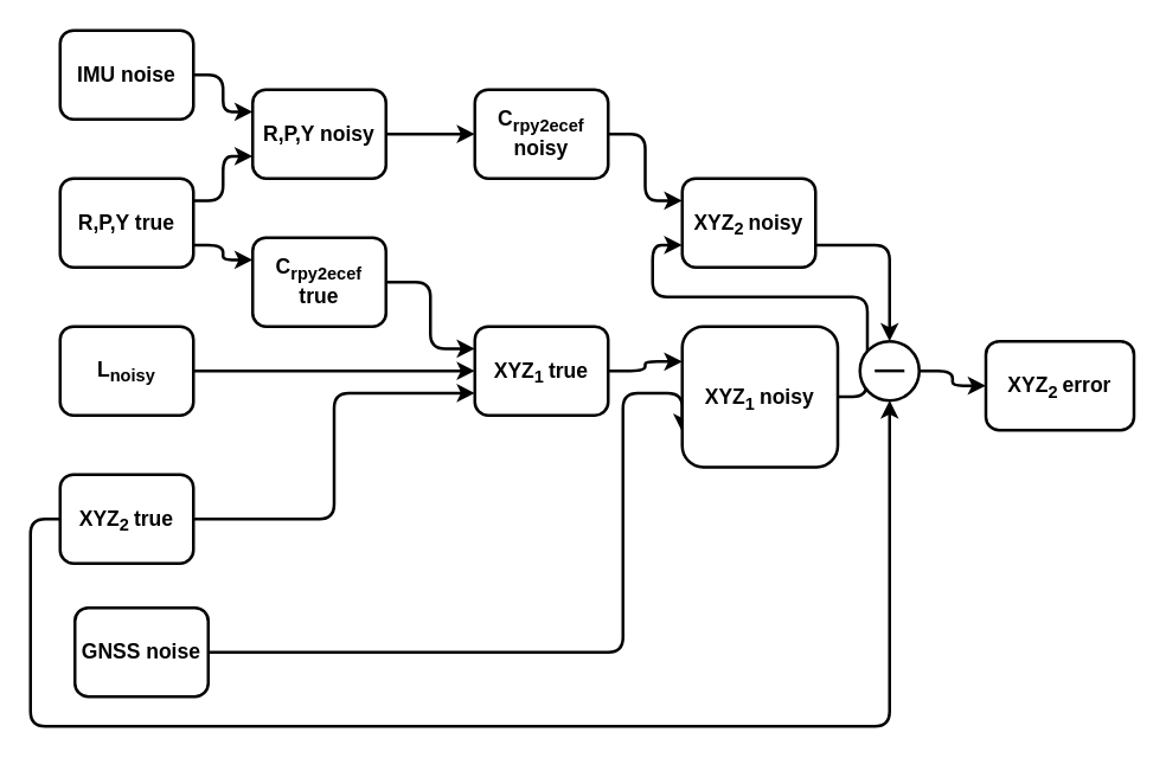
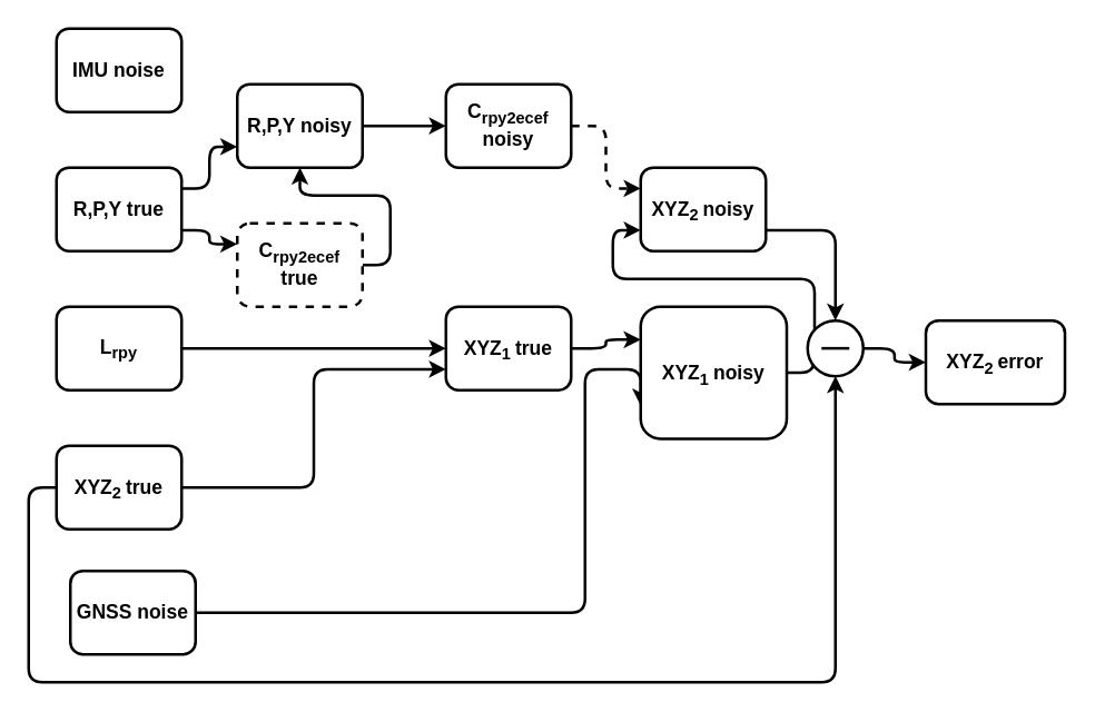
  <mxCell id="0" />
  <mxCell id="1" parent="0" />
  <mxCell id="2" style="edgeStyle=orthogonalEdgeStyle;rounded=1;orthogonalLoop=1;jettySize=auto;html=1;exitX=1;exitY=0.25;exitDx=0;exitDy=0;entryX=0;entryY=0.75;entryDx=0;entryDy=0;strokeWidth=2;" parent="1" source="4" target="17" edge="1"><mxGeometry relative="1" as="geometry" /></mxCell>
  <mxCell id="3" style="edgeStyle=orthogonalEdgeStyle;rounded=1;orthogonalLoop=1;jettySize=auto;html=1;exitX=1;exitY=0.75;exitDx=0;exitDy=0;entryX=0;entryY=0.25;entryDx=0;entryDy=0;strokeWidth=2;" parent="1" source="4" target="15" edge="1"><mxGeometry relative="1" as="geometry" /></mxCell>
  <mxCell id="4" value="&lt;b&gt;&lt;font style=&quot;font-size: 14px&quot;&gt;R,P,Y true&lt;/font&gt;&lt;/b&gt;" style="rounded=1;whiteSpace=wrap;html=1;strokeWidth=2;" parent="1" vertex="1"><mxGeometry x="40" y="120" width="90" height="60" as="geometry" /></mxCell>
- <mxCell id="5" style="edgeStyle=orthogonalEdgeStyle;rounded=1;orthogonalLoop=1;jettySize=auto;html=1;exitX=1;exitY=0.5;exitDx=0;exitDy=0;entryX=0;entryY=0.25;entryDx=0;entryDy=0;strokeWidth=2;" parent="1" source="6" target="17" edge="1"><mxGeometry relative="1" as="geometry" /></mxCell>
  <mxCell id="6" value="&lt;b&gt;&lt;font style=&quot;font-size: 14px&quot;&gt;IMU noise&lt;/font&gt;&lt;/b&gt;" style="rounded=1;whiteSpace=wrap;html=1;strokeWidth=2;" parent="1" vertex="1"><mxGeometry x="40" y="20" width="90" height="60" as="geometry" /></mxCell>
  <mxCell id="7" style="edgeStyle=orthogonalEdgeStyle;rounded=1;orthogonalLoop=1;jettySize=auto;html=1;exitX=1;exitY=0.5;exitDx=0;exitDy=0;entryX=0;entryY=0.75;entryDx=0;entryDy=0;strokeWidth=2;" edge="1" parent="1" source="8" target="21"><mxGeometry relative="1" as="geometry"><Array as="points"><mxPoint x="420" y="440" /><mxPoint x="420" y="265" /></Array></mxGeometry></mxCell>
  <mxCell id="8" value="&lt;b&gt;&lt;font style=&quot;font-size: 14px&quot;&gt;GNSS noise&lt;/font&gt;&lt;/b&gt;" style="rounded=1;whiteSpace=wrap;html=1;strokeWidth=2;" parent="1" vertex="1"><mxGeometry x="50" y="410" width="90" height="60" as="geometry" /></mxCell>
  <mxCell id="9" style="edgeStyle=orthogonalEdgeStyle;rounded=1;orthogonalLoop=1;jettySize=auto;html=1;exitX=1;exitY=0.5;exitDx=0;exitDy=0;entryX=0;entryY=0.5;entryDx=0;entryDy=0;strokeWidth=2;" parent="1" source="10" target="19" edge="1"><mxGeometry relative="1" as="geometry" /></mxCell>
- <mxCell id="10" value="&lt;b&gt;&lt;font style=&quot;font-size: 14px&quot;&gt;&lt;font style=&quot;font-size: 14px&quot;&gt;L&lt;sub&gt;noisy&lt;/sub&gt;&lt;br&gt;&lt;/font&gt;&lt;/font&gt;&lt;/b&gt;" style="rounded=1;whiteSpace=wrap;html=1;strokeWidth=2;" parent="1" vertex="1"><mxGeometry x="40" y="220" width="90" height="60" as="geometry" /></mxCell>
+ <mxCell id="10" value="&lt;b&gt;&lt;font style=&quot;font-size: 14px&quot;&gt;&lt;font style=&quot;font-size: 14px&quot;&gt;L&lt;sub&gt;rpy&lt;/sub&gt;&lt;br&gt;&lt;/font&gt;&lt;/font&gt;&lt;/b&gt;" style="rounded=1;whiteSpace=wrap;html=1;strokeWidth=2;" parent="1" vertex="1"><mxGeometry x="40" y="220" width="90" height="60" as="geometry" /></mxCell>
  <mxCell id="11" style="edgeStyle=orthogonalEdgeStyle;rounded=1;orthogonalLoop=1;jettySize=auto;html=1;exitX=1;exitY=0.5;exitDx=0;exitDy=0;entryX=0;entryY=0.75;entryDx=0;entryDy=0;strokeWidth=2;" parent="1" source="13" target="19" edge="1"><mxGeometry relative="1" as="geometry" /></mxCell>
  <mxCell id="12" style="edgeStyle=orthogonalEdgeStyle;rounded=1;orthogonalLoop=1;jettySize=auto;html=1;exitX=0;exitY=0.5;exitDx=0;exitDy=0;entryX=0.5;entryY=1;entryDx=0;entryDy=0;strokeWidth=2;" parent="1" source="13" target="27" edge="1"><mxGeometry relative="1" as="geometry"><Array as="points"><mxPoint x="20" y="350" /><mxPoint x="20" y="490" /><mxPoint x="600" y="490" /></Array></mxGeometry></mxCell>
  <mxCell id="13" value="&lt;b&gt;&lt;font style=&quot;font-size: 16px&quot;&gt;&lt;span style=&quot;font-size: 14px&quot;&gt;&lt;font style=&quot;font-size: 14px&quot;&gt;XYZ&lt;sub&gt;2 &lt;/sub&gt;true&lt;br&gt;&lt;/font&gt;&lt;/span&gt;&lt;/font&gt;&lt;/b&gt;" style="rounded=1;whiteSpace=wrap;html=1;strokeWidth=2;" parent="1" vertex="1"><mxGeometry x="40" y="320" width="90" height="60" as="geometry" /></mxCell>
- <mxCell id="14" style="edgeStyle=orthogonalEdgeStyle;rounded=1;orthogonalLoop=1;jettySize=auto;html=1;exitX=1;exitY=0.5;exitDx=0;exitDy=0;entryX=0;entryY=0.25;entryDx=0;entryDy=0;strokeWidth=2;" parent="1" source="15" target="19" edge="1"><mxGeometry relative="1" as="geometry" /></mxCell>
- <mxCell id="15" value="&lt;b&gt;&lt;font style=&quot;font-size: 14px&quot;&gt;C&lt;sub&gt;rpy2ecef&lt;/sub&gt; true&lt;/font&gt;&lt;/b&gt;" style="rounded=1;whiteSpace=wrap;html=1;strokeWidth=2;" parent="1" vertex="1"><mxGeometry x="170" y="160" width="90" height="60" as="geometry" /></mxCell>
+ <mxCell id="14" style="edgeStyle=orthogonalEdgeStyle;rounded=1;orthogonalLoop=1;jettySize=auto;html=1;exitX=1;exitY=0.5;exitDx=0;exitDy=0;strokeWidth=2;" parent="1" source="15" target="17" edge="1"><mxGeometry relative="1" as="geometry" /></mxCell>
+ <mxCell id="15" value="&lt;b&gt;&lt;font style=&quot;font-size: 14px&quot;&gt;C&lt;sub&gt;rpy2ecef&lt;/sub&gt; true&lt;/font&gt;&lt;/b&gt;" style="rounded=1;whiteSpace=wrap;html=1;strokeWidth=2;dashed=1;" parent="1" vertex="1"><mxGeometry x="170" y="160" width="90" height="60" as="geometry" /></mxCell>
  <mxCell id="16" style="edgeStyle=orthogonalEdgeStyle;rounded=1;orthogonalLoop=1;jettySize=auto;html=1;exitX=1;exitY=0.5;exitDx=0;exitDy=0;entryX=0;entryY=0.5;entryDx=0;entryDy=0;strokeWidth=2;" parent="1" source="17" target="25" edge="1"><mxGeometry relative="1" as="geometry" /></mxCell>
  <mxCell id="17" value="&lt;b&gt;&lt;font style=&quot;font-size: 14px&quot;&gt;R,P,Y noisy&lt;/font&gt;&lt;/b&gt;" style="rounded=1;whiteSpace=wrap;html=1;strokeWidth=2;" parent="1" vertex="1"><mxGeometry x="170" y="60" width="90" height="60" as="geometry" /></mxCell>
  <mxCell id="18" style="edgeStyle=orthogonalEdgeStyle;rounded=1;orthogonalLoop=1;jettySize=auto;html=1;exitX=1;exitY=0.5;exitDx=0;exitDy=0;entryX=0;entryY=0.25;entryDx=0;entryDy=0;strokeWidth=2;" parent="1" source="19" target="21" edge="1"><mxGeometry relative="1" as="geometry" /></mxCell>
  <mxCell id="19" value="&lt;b&gt;&lt;font style=&quot;font-size: 16px&quot;&gt;&lt;span style=&quot;font-size: 14px&quot;&gt;&lt;font style=&quot;font-size: 14px&quot;&gt;XYZ&lt;sub&gt;1 &lt;/sub&gt;true&lt;br&gt;&lt;/font&gt;&lt;/span&gt;&lt;/font&gt;&lt;/b&gt;" style="rounded=1;whiteSpace=wrap;html=1;strokeWidth=2;" parent="1" vertex="1"><mxGeometry x="320" y="220" width="90" height="60" as="geometry" /></mxCell>
  <mxCell id="20" style="edgeStyle=orthogonalEdgeStyle;rounded=1;orthogonalLoop=1;jettySize=auto;html=1;exitX=1;exitY=0.5;exitDx=0;exitDy=0;entryX=0;entryY=0.75;entryDx=0;entryDy=0;strokeWidth=2;" parent="1" source="21" target="23" edge="1"><mxGeometry relative="1" as="geometry" /></mxCell>
  <mxCell id="21" value="&lt;b&gt;&lt;font style=&quot;font-size: 16px&quot;&gt;&lt;span style=&quot;font-size: 14px&quot;&gt;&lt;font style=&quot;font-size: 14px&quot;&gt;XYZ&lt;sub&gt;1 &lt;/sub&gt;noisy&lt;br&gt;&lt;/font&gt;&lt;/span&gt;&lt;/font&gt;&lt;/b&gt;" style="rounded=1;whiteSpace=wrap;html=1;strokeWidth=2;" parent="1" vertex="1"><mxGeometry x="460" y="220" width="105" height="95" as="geometry" /></mxCell>
  <mxCell id="22" style="edgeStyle=orthogonalEdgeStyle;rounded=1;orthogonalLoop=1;jettySize=auto;html=1;exitX=1;exitY=0.75;exitDx=0;exitDy=0;entryX=0.5;entryY=0;entryDx=0;entryDy=0;strokeWidth=2;" parent="1" source="23" target="27" edge="1"><mxGeometry relative="1" as="geometry" /></mxCell>
  <mxCell id="23" value="&lt;b&gt;&lt;font style=&quot;font-size: 16px&quot;&gt;&lt;span style=&quot;font-size: 14px&quot;&gt;&lt;font style=&quot;font-size: 14px&quot;&gt;XYZ&lt;sub&gt;2 &lt;/sub&gt;noisy&lt;br&gt;&lt;/font&gt;&lt;/span&gt;&lt;/font&gt;&lt;/b&gt;" style="rounded=1;whiteSpace=wrap;html=1;strokeWidth=2;" parent="1" vertex="1"><mxGeometry x="460" y="120" width="90" height="60" as="geometry" /></mxCell>
- <mxCell id="24" style="edgeStyle=orthogonalEdgeStyle;rounded=1;orthogonalLoop=1;jettySize=auto;html=1;exitX=1;exitY=0.5;exitDx=0;exitDy=0;entryX=0;entryY=0.25;entryDx=0;entryDy=0;strokeWidth=2;" edge="1" parent="1" source="25" target="23"><mxGeometry relative="1" as="geometry" /></mxCell>
+ <mxCell id="24" style="edgeStyle=orthogonalEdgeStyle;rounded=1;orthogonalLoop=1;jettySize=auto;html=1;exitX=1;exitY=0.5;exitDx=0;exitDy=0;entryX=0;entryY=0.25;entryDx=0;entryDy=0;strokeWidth=2;dashed=1;" edge="1" parent="1" source="25" target="23"><mxGeometry relative="1" as="geometry" /></mxCell>
  <mxCell id="25" value="&lt;b&gt;&lt;font style=&quot;font-size: 14px&quot;&gt;C&lt;sub&gt;rpy2ecef&lt;/sub&gt; noisy&lt;br&gt;&lt;/font&gt;&lt;/b&gt;" style="rounded=1;whiteSpace=wrap;html=1;strokeWidth=2;" parent="1" vertex="1"><mxGeometry x="320" y="60" width="90" height="60" as="geometry" /></mxCell>
  <mxCell id="26" style="edgeStyle=orthogonalEdgeStyle;rounded=1;orthogonalLoop=1;jettySize=auto;html=1;exitX=1;exitY=0.5;exitDx=0;exitDy=0;strokeWidth=2;entryX=0;entryY=0.5;entryDx=0;entryDy=0;" edge="1" parent="1" source="27" target="29"><mxGeometry relative="1" as="geometry"><mxPoint x="650" y="310" as="targetPoint" /></mxGeometry></mxCell>
  <mxCell id="27" value="" style="ellipse;whiteSpace=wrap;html=1;aspect=fixed;strokeWidth=2;" parent="1" vertex="1"><mxGeometry x="580" y="230" width="40" height="40" as="geometry" /></mxCell>
  <mxCell id="28" value="" style="endArrow=none;html=1;strokeWidth=2;rounded=0;" parent="1" edge="1"><mxGeometry width="50" height="50" relative="1" as="geometry"><mxPoint x="590" y="250" as="sourcePoint" /><mxPoint x="610" y="250" as="targetPoint" /></mxGeometry></mxCell>
  <mxCell id="29" value="&lt;b&gt;&lt;font style=&quot;font-size: 16px&quot;&gt;&lt;span style=&quot;font-size: 14px&quot;&gt;&lt;font style=&quot;font-size: 14px&quot;&gt;XYZ&lt;sub&gt;2 &lt;/sub&gt;error&lt;br&gt;&lt;/font&gt;&lt;/span&gt;&lt;/font&gt;&lt;/b&gt;" style="rounded=1;whiteSpace=wrap;html=1;strokeWidth=2;" vertex="1" parent="1"><mxGeometry x="665" y="230" width="100" height="60" as="geometry" /></mxCell>
